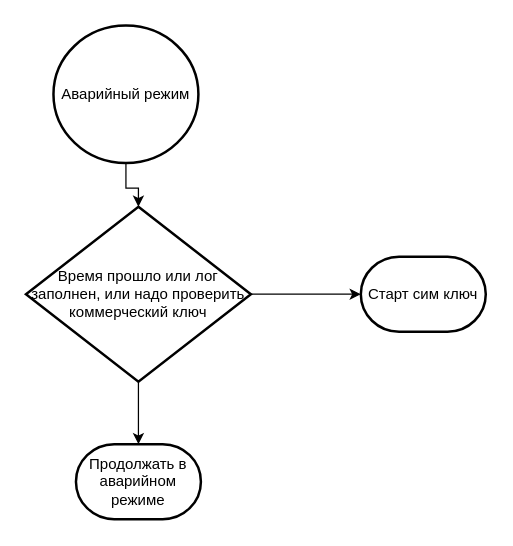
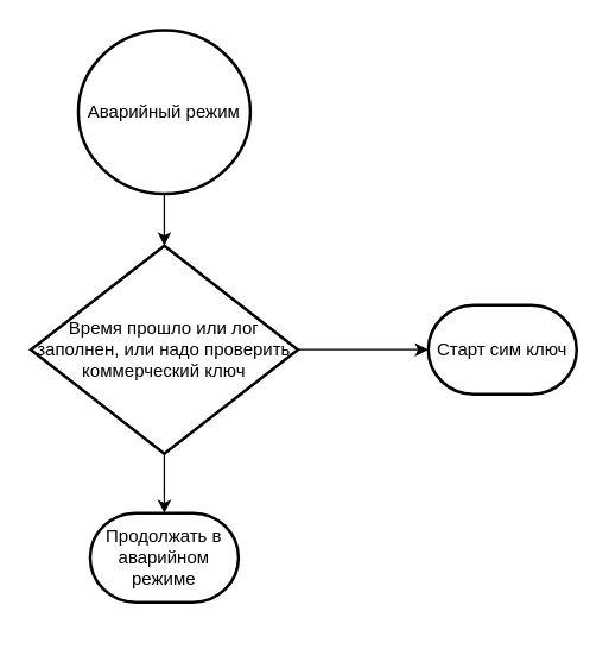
  <mxCell id="0" />
  <mxCell id="1" parent="0" />
  <mxCell id="2" style="edgeStyle=orthogonalEdgeStyle;rounded=0;orthogonalLoop=1;jettySize=auto;html=1;entryX=0.5;entryY=0;entryDx=0;entryDy=0;entryPerimeter=0;" edge="1" parent="1" source="3" target="6"><mxGeometry relative="1" as="geometry" /></mxCell>
- <mxCell id="3" value="Аварийный режим" style="strokeWidth=2;html=1;shape=mxgraph.flowchart.start_2;whiteSpace=wrap;" vertex="1" parent="1"><mxGeometry x="42" y="20" width="116" height="110" as="geometry" /></mxCell>
+ <mxCell id="3" value="Аварийный режим" style="strokeWidth=2;html=1;shape=mxgraph.flowchart.start_2;whiteSpace=wrap;" vertex="1" parent="1"><mxGeometry x="52" y="20" width="116" height="110" as="geometry" /></mxCell>
  <mxCell id="4" style="edgeStyle=orthogonalEdgeStyle;rounded=0;orthogonalLoop=1;jettySize=auto;html=1;" edge="1" parent="1" source="6"><mxGeometry relative="1" as="geometry"><mxPoint x="288" y="235" as="targetPoint" /></mxGeometry></mxCell>
  <mxCell id="5" style="edgeStyle=orthogonalEdgeStyle;rounded=0;orthogonalLoop=1;jettySize=auto;html=1;entryX=0.5;entryY=0;entryDx=0;entryDy=0;entryPerimeter=0;" edge="1" parent="1" source="6" target="8"><mxGeometry relative="1" as="geometry" /></mxCell>
  <mxCell id="6" value="&lt;div&gt;&lt;span&gt;Время прошло или лог заполнен, или надо проверить коммерческий&amp;nbsp;ключ&lt;/span&gt;&lt;/div&gt;" style="strokeWidth=2;html=1;shape=mxgraph.flowchart.decision;whiteSpace=wrap;align=center;" vertex="1" parent="1"><mxGeometry x="20" y="165" width="180" height="140" as="geometry" /></mxCell>
  <mxCell id="7" value="Старт сим ключ" style="strokeWidth=2;html=1;shape=mxgraph.flowchart.terminator;whiteSpace=wrap;" vertex="1" parent="1"><mxGeometry x="288" y="205" width="100" height="60" as="geometry" /></mxCell>
- <mxCell id="8" value="Продолжать в аварийном режиме" style="strokeWidth=2;html=1;shape=mxgraph.flowchart.terminator;whiteSpace=wrap;" vertex="1" parent="1"><mxGeometry x="60" y="355" width="100" height="60" as="geometry" /></mxCell>
+ <mxCell id="8" value="Продолжать в аварийном режиме" style="strokeWidth=2;html=1;shape=mxgraph.flowchart.terminator;whiteSpace=wrap;" vertex="1" parent="1"><mxGeometry x="60" y="345" width="100" height="60" as="geometry" /></mxCell>
